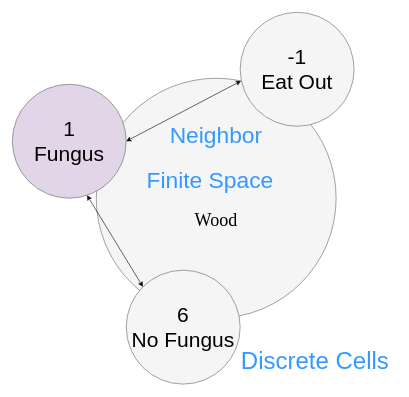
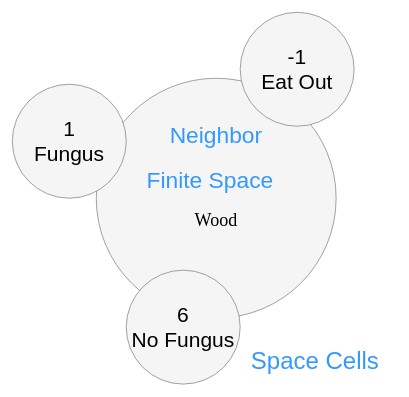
  <mxCell id="0" />
  <mxCell id="1" parent="0" />
  <mxCell id="2" value="&lt;font color=&quot;#000000&quot; style=&quot;font-size: 30px&quot;&gt;&lt;br&gt;&lt;br&gt;Wood&lt;/font&gt;" style="ellipse;whiteSpace=wrap;html=1;rounded=0;shadow=0;dashed=0;comic=0;fontFamily=Verdana;fontSize=22;fontColor=#0069D1;fillColor=#f5f5f5;strokeColor=#666666;" parent="1" vertex="1"><mxGeometry x="160" y="130" width="400" height="400" as="geometry" /></mxCell>
  <mxCell id="3" value="&lt;font face=&quot;Helvetica&quot; style=&quot;font-size: 35px&quot;&gt;&lt;font color=&quot;#000000&quot; style=&quot;font-size: 35px&quot;&gt;-1&lt;br&gt;Eat Out&lt;/font&gt;&lt;br&gt;&lt;/font&gt;" style="ellipse;whiteSpace=wrap;html=1;rounded=0;shadow=0;dashed=0;comic=0;fontFamily=Verdana;fontSize=22;fontColor=#0069D1;fillColor=#f5f5f5;strokeColor=#666666;" parent="1" vertex="1"><mxGeometry x="400" y="20" width="190" height="190" as="geometry" /></mxCell>
  <mxCell id="4" value="&lt;font style=&quot;font-size: 35px&quot; color=&quot;#000000&quot; face=&quot;Helvetica&quot;&gt;6&lt;br&gt;No Fungus&lt;/font&gt;" style="ellipse;whiteSpace=wrap;html=1;rounded=0;shadow=0;dashed=0;comic=0;fontFamily=Verdana;fontSize=22;fontColor=#0069D1;fillColor=#f5f5f5;strokeColor=#666666;" parent="1" vertex="1"><mxGeometry x="210" y="450" width="190" height="190" as="geometry" /></mxCell>
- <mxCell id="5" value="&lt;font style=&quot;font-size: 35px&quot; color=&quot;#000000&quot; face=&quot;Helvetica&quot;&gt;1&lt;br&gt;Fungus&lt;/font&gt;" style="ellipse;whiteSpace=wrap;html=1;rounded=0;shadow=0;dashed=0;comic=0;fontFamily=Verdana;fontSize=22;fontColor=#0069D1;fillColor=#e1d5e7;strokeColor=#666666;" parent="1" vertex="1"><mxGeometry x="20" y="140" width="190" height="190" as="geometry" /></mxCell>
- <mxCell id="6" value="" style="endArrow=classic;startArrow=classic;html=1;entryX=0.007;entryY=0.603;entryDx=0;entryDy=0;exitX=1;exitY=0.5;exitDx=0;exitDy=0;entryPerimeter=0;" edge="1" parent="1" source="5" target="3"><mxGeometry width="50" height="50" relative="1" as="geometry"><mxPoint x="350" y="380" as="sourcePoint" /><mxPoint x="400" y="330" as="targetPoint" /></mxGeometry></mxCell>
- <mxCell id="7" value="" style="endArrow=classic;startArrow=classic;html=1;entryX=0.656;entryY=0.974;entryDx=0;entryDy=0;exitX=0;exitY=0;exitDx=0;exitDy=0;entryPerimeter=0;" edge="1" parent="1" source="4" target="5"><mxGeometry width="50" height="50" relative="1" as="geometry"><mxPoint x="350" y="380" as="sourcePoint" /><mxPoint x="400" y="330" as="targetPoint" /></mxGeometry></mxCell>
+ <mxCell id="5" value="&lt;font style=&quot;font-size: 35px&quot; color=&quot;#000000&quot; face=&quot;Helvetica&quot;&gt;1&lt;br&gt;Fungus&lt;/font&gt;" style="ellipse;whiteSpace=wrap;html=1;rounded=0;shadow=0;dashed=0;comic=0;fontFamily=Verdana;fontSize=22;fontColor=#0069D1;fillColor=#f5f5f5;strokeColor=#666666;" parent="1" vertex="1"><mxGeometry x="20" y="140" width="190" height="190" as="geometry" /></mxCell>
  <mxCell id="8" value="&lt;font style=&quot;font-size: 38px&quot; color=&quot;#3399ff&quot;&gt;Finite Space&lt;/font&gt;" style="text;html=1;strokeColor=none;fillColor=none;align=center;verticalAlign=middle;whiteSpace=wrap;rounded=0;" vertex="1" parent="1"><mxGeometry x="230" y="280" width="240" height="40" as="geometry" /></mxCell>
  <mxCell id="9" value="&lt;font style=&quot;font-size: 38px&quot; color=&quot;#3399ff&quot;&gt;Neighbor&lt;/font&gt;" style="text;html=1;strokeColor=none;fillColor=none;align=center;verticalAlign=middle;whiteSpace=wrap;rounded=0;" vertex="1" parent="1"><mxGeometry x="240" y="190" width="240" height="70" as="geometry" /></mxCell>
- <mxCell id="10" value="&lt;font style=&quot;font-size: 40px&quot; color=&quot;#3399ff&quot;&gt;Discrete Cells&lt;/font&gt;" style="text;html=1;strokeColor=none;fillColor=none;align=center;verticalAlign=middle;whiteSpace=wrap;rounded=0;" vertex="1" parent="1"><mxGeometry x="390" y="570" width="270" height="60" as="geometry" /></mxCell>
+ <mxCell id="10" value="&lt;font style=&quot;font-size: 40px&quot; color=&quot;#3399ff&quot;&gt;Space Cells&lt;/font&gt;" style="text;html=1;strokeColor=none;fillColor=none;align=center;verticalAlign=middle;whiteSpace=wrap;rounded=0;" vertex="1" parent="1"><mxGeometry x="390" y="570" width="270" height="60" as="geometry" /></mxCell>
